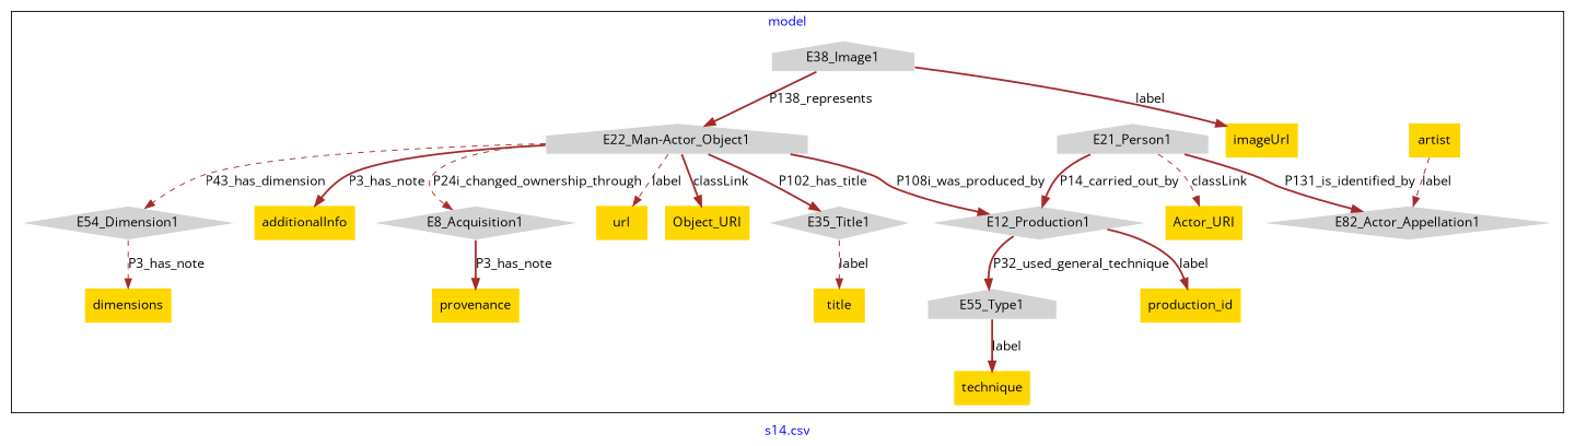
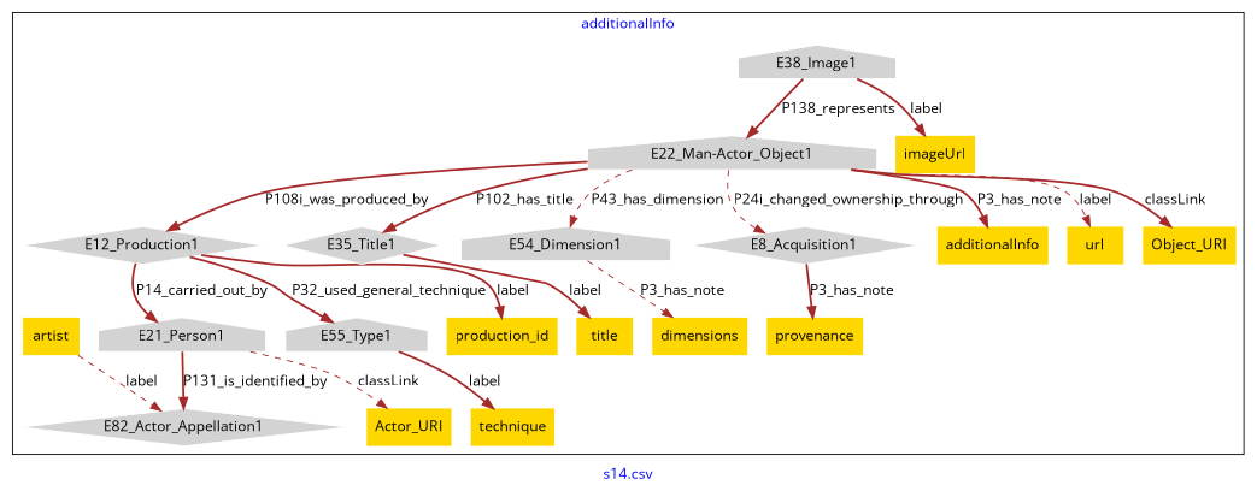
  digraph {
    fontcolor=blue
    fontname="Open Sans"
    label="s14.csv"
    remincross=true
    node [fillcolor=gold fontname="Open Sans" shape=plaintext style=filled]
    edge [color=brown fontcolor=black fontname="Open Sans" style=bold]
    n1 [color=white fillcolor=lightgray label=E12_Production1 shape=diamond]
    n2 [color=white fillcolor=lightgray label=E21_Person1 shape=house]
    n3 [color=white fillcolor=lightgray label=E55_Type1 shape=house]
    n4 [color=white fillcolor=lightgray label=E82_Actor_Appellation1 shape=diamond]
    n5 [color=white fillcolor=lightgray label="E22_Man-Actor_Object1" shape=house]
    n6 [color=white fillcolor=lightgray label=E35_Title1 shape=diamond]
-   n7 [color=white fillcolor=lightgray label=E54_Dimension1 shape=diamond]
+   n7 [color=white fillcolor=lightgray label=E54_Dimension1 shape=house]
    n8 [color=white fillcolor=lightgray label=E8_Acquisition1 shape=diamond]
    n9 [color=white fillcolor=lightgray label=E38_Image1 shape=house]
    n10 [label=artist]
    n11 [label=Actor_URI]
    n12 [label=additionalInfo]
    n13 [label=url]
    n14 [label=Object_URI]
    n15 [label=provenance]
    n16 [label=title]
    n17 [label=imageUrl]
    n18 [label=dimensions]
    n19 [label=production_id]
    n20 [label=technique]
    subgraph cluster_1 {
-     label=model
+     label=additionalInfo
      n1
      n2
      n3
      n4
      n5
      n6
      n7
      n8
      n9
      n10
      n11
      n12
      n13
      n14
      n15
      n16
      n17
      n18
      n19
      n20
    }
-   n2 -> n1 [label=P14_carried_out_by]
+   n1 -> n2 [label=P14_carried_out_by]
    n1 -> n3 [label=P32_used_general_technique]
    n1 -> n19 [label=label]
    n2 -> n4 [label=P131_is_identified_by]
    n2 -> n11 [label=classLink style=dashed]
    n3 -> n20 [label=label]
    n5 -> n1 [label=P108i_was_produced_by]
    n5 -> n6 [label=P102_has_title]
    n5 -> n7 [label=P43_has_dimension style=dashed]
    n5 -> n8 [label=P24i_changed_ownership_through style=dashed]
    n5 -> n12 [label=P3_has_note]
    n5 -> n13 [label=label style=dashed]
    n5 -> n14 [label=classLink]
-   n6 -> n16 [label=label style=dashed]
+   n6 -> n16 [label=label]
    n7 -> n18 [label=P3_has_note style=dashed]
    n8 -> n15 [label=P3_has_note]
    n9 -> n5 [label=P138_represents]
    n9 -> n17 [label=label]
    n10 -> n4 [label=label style=dashed]
  }
